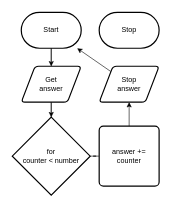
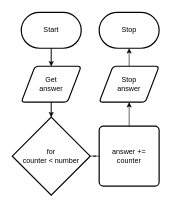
  <mxCell id="0" />
  <mxCell id="1" parent="0" />
  <mxCell id="2" style="edgeStyle=none;html=1;entryX=0.5;entryY=0;entryDx=0;entryDy=0;" edge="1" parent="1" source="3" target="7"><mxGeometry relative="1" as="geometry" /></mxCell>
  <mxCell id="3" value="Start" style="strokeWidth=2;html=1;shape=mxgraph.flowchart.terminator;whiteSpace=wrap;" parent="1" vertex="1"><mxGeometry x="35" y="20" width="100" height="60" as="geometry" /></mxCell>
  <mxCell id="4" value="Stop" style="strokeWidth=2;html=1;shape=mxgraph.flowchart.terminator;whiteSpace=wrap;" parent="1" vertex="1"><mxGeometry x="165" y="20" width="100" height="60" as="geometry" /></mxCell>
  <mxCell id="5" value="" style="edgeStyle=orthogonalEdgeStyle;html=1;rounded=0;endArrow=none;" edge="1" parent="1" source="3" target="7"><mxGeometry relative="1" as="geometry"><mxPoint x="85" y="80" as="sourcePoint" /><mxPoint x="85" y="410" as="targetPoint" /></mxGeometry></mxCell>
  <mxCell id="6" style="edgeStyle=none;html=1;" edge="1" parent="1" source="7" target="9"><mxGeometry relative="1" as="geometry" /></mxCell>
  <mxCell id="7" value="Get&lt;br&gt;answer" style="shape=parallelogram;html=1;strokeWidth=2;perimeter=parallelogramPerimeter;whiteSpace=wrap;rounded=1;arcSize=12;size=0.23;" vertex="1" parent="1"><mxGeometry x="35" y="110" width="100" height="60" as="geometry" /></mxCell>
  <mxCell id="8" value="" style="edgeStyle=orthogonalEdgeStyle;html=1;rounded=0;startArrow=none;endArrow=none;" edge="1" parent="1" source="7" target="9"><mxGeometry relative="1" as="geometry"><mxPoint x="85" y="170" as="sourcePoint" /><mxPoint x="85" y="410" as="targetPoint" /></mxGeometry></mxCell>
  <mxCell id="9" value="for&lt;br&gt;counter &amp;lt; number" style="strokeWidth=2;html=1;shape=mxgraph.flowchart.decision;whiteSpace=wrap;" vertex="1" parent="1"><mxGeometry x="20" y="195" width="130" height="130" as="geometry" /></mxCell>
  <mxCell id="10" value="" style="edgeStyle=orthogonalEdgeStyle;html=1;rounded=0;startArrow=none;endArrow=none;" edge="1" parent="1" source="9" target="12"><mxGeometry relative="1" as="geometry"><mxPoint x="85" y="300" as="sourcePoint" /><mxPoint x="85" y="410" as="targetPoint" /></mxGeometry></mxCell>
  <mxCell id="11" style="edgeStyle=none;html=1;" edge="1" parent="1" source="12" target="14"><mxGeometry relative="1" as="geometry" /></mxCell>
  <mxCell id="12" value="answer += counter" style="rounded=1;whiteSpace=wrap;html=1;absoluteArcSize=1;arcSize=14;strokeWidth=2;" vertex="1" parent="1"><mxGeometry x="165" y="210" width="100" height="100" as="geometry" /></mxCell>
- <mxCell id="13" style="edgeStyle=none;html=1;" edge="1" parent="1" source="14" target="3"><mxGeometry relative="1" as="geometry" /></mxCell>
+ <mxCell id="13" style="edgeStyle=none;html=1;" edge="1" parent="1" source="14" target="4"><mxGeometry relative="1" as="geometry" /></mxCell>
  <mxCell id="14" value="Stop&lt;br&gt;answer" style="shape=parallelogram;html=1;strokeWidth=2;perimeter=parallelogramPerimeter;whiteSpace=wrap;rounded=1;arcSize=12;size=0.23;" vertex="1" parent="1"><mxGeometry x="165" y="110" width="100" height="60" as="geometry" /></mxCell>
